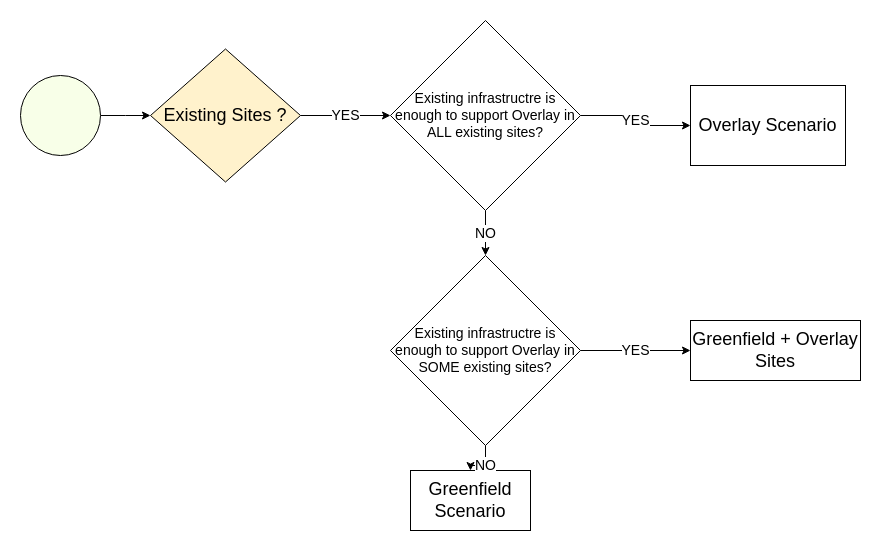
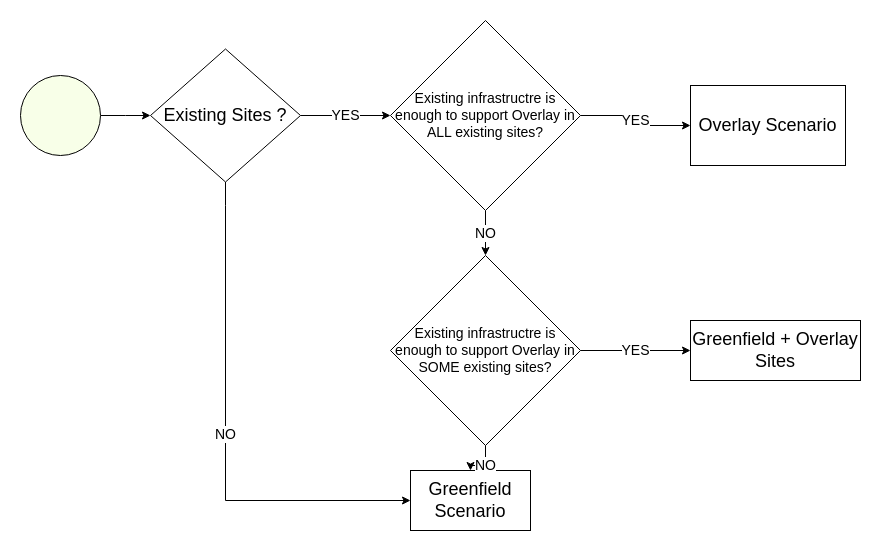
  <mxCell id="0" />
  <mxCell id="1" parent="0" />
  <mxCell id="2" value="" style="edgeStyle=orthogonalEdgeStyle;rounded=0;orthogonalLoop=1;jettySize=auto;html=1;fillColor=#FFFF33;" parent="1" source="3" edge="1"><mxGeometry relative="1" as="geometry"><mxPoint x="150" y="115" as="targetPoint" /></mxGeometry></mxCell>
  <mxCell id="3" value="" style="ellipse;whiteSpace=wrap;html=1;aspect=fixed;fillColor=#F8FFE8;" parent="1" vertex="1"><mxGeometry x="20" y="75" width="80" height="80" as="geometry" /></mxCell>
  <mxCell id="4" value="&lt;font style=&quot;font-size: 14px&quot;&gt;YES&lt;/font&gt;" style="edgeStyle=orthogonalEdgeStyle;rounded=0;orthogonalLoop=1;jettySize=auto;html=1;exitX=1;exitY=0.5;exitDx=0;exitDy=0;entryX=0;entryY=0.5;entryDx=0;entryDy=0;" parent="1" source="6" edge="1" target="9"><mxGeometry relative="1" as="geometry"><mxPoint x="380" y="125" as="targetPoint" /><mxPoint x="390" y="115" as="sourcePoint" /></mxGeometry></mxCell>
- <mxCell id="6" value="&lt;font style=&quot;font-size: 18px&quot;&gt;Existing Sites ?&lt;/font&gt;" style="rhombus;whiteSpace=wrap;html=1;fillColor=#fff2cc;" parent="1" vertex="1"><mxGeometry x="150" y="48.5" width="150" height="133" as="geometry" /></mxCell>
+ <mxCell id="5" value="&lt;font style=&quot;font-size: 14px&quot;&gt;NO&lt;/font&gt;" style="edgeStyle=orthogonalEdgeStyle;rounded=0;orthogonalLoop=1;jettySize=auto;html=1;" parent="1" source="6" target="10" edge="1"><mxGeometry relative="1" as="geometry"><Array as="points"><mxPoint x="225" y="205" /><mxPoint x="225" y="205" /></Array></mxGeometry></mxCell>
+ <mxCell id="6" value="&lt;font style=&quot;font-size: 18px&quot;&gt;Existing Sites ?&lt;/font&gt;" style="rhombus;whiteSpace=wrap;html=1;" parent="1" vertex="1"><mxGeometry x="150" y="48.5" width="150" height="133" as="geometry" /></mxCell>
  <mxCell id="7" value="&lt;font style=&quot;font-size: 14px&quot;&gt;YES&lt;/font&gt;" style="edgeStyle=orthogonalEdgeStyle;rounded=0;orthogonalLoop=1;jettySize=auto;html=1;entryX=0;entryY=0.5;entryDx=0;entryDy=0;" parent="1" source="9" target="11" edge="1"><mxGeometry relative="1" as="geometry"><mxPoint x="670" y="115" as="targetPoint" /></mxGeometry></mxCell>
  <mxCell id="8" value="&lt;font style=&quot;font-size: 14px&quot;&gt;NO&lt;/font&gt;" style="edgeStyle=orthogonalEdgeStyle;rounded=0;orthogonalLoop=1;jettySize=auto;html=1;" edge="1" parent="1" source="9" target="12"><mxGeometry relative="1" as="geometry"><mxPoint x="545" y="245" as="targetPoint" /></mxGeometry></mxCell>
  <mxCell id="9" value="&lt;font style=&quot;font-size: 14px&quot;&gt;Existing infrastructre is enough to support Overlay in ALL existing sites?&lt;/font&gt;" style="rhombus;whiteSpace=wrap;html=1;" parent="1" vertex="1"><mxGeometry x="390" y="20" width="190" height="190" as="geometry" /></mxCell>
  <mxCell id="10" value="&lt;font style=&quot;font-size: 18px&quot;&gt;Greenfield Scenario&lt;/font&gt;" style="rounded=0;whiteSpace=wrap;html=1;" parent="1" vertex="1"><mxGeometry x="410" y="470" width="120" height="60" as="geometry" /></mxCell>
  <mxCell id="11" value="&lt;font style=&quot;font-size: 18px&quot;&gt;Overlay Scenario&lt;/font&gt;" style="rounded=0;whiteSpace=wrap;html=1;" parent="1" vertex="1"><mxGeometry x="690" y="85" width="155" height="80" as="geometry" /></mxCell>
  <mxCell id="12" value="&lt;font style=&quot;font-size: 14px&quot;&gt;Existing infrastructre is enough to support Overlay in SOME existing sites?&lt;/font&gt;" style="rhombus;whiteSpace=wrap;html=1;" vertex="1" parent="1"><mxGeometry x="390" y="255" width="190" height="190" as="geometry" /></mxCell>
  <mxCell id="13" value="&lt;font style=&quot;font-size: 18px&quot;&gt;Greenfield&amp;nbsp;+ Overlay&lt;br&gt;Sites&lt;br&gt;&lt;/font&gt;" style="rounded=0;whiteSpace=wrap;html=1;" vertex="1" parent="1"><mxGeometry x="690" y="320" width="170" height="60" as="geometry" /></mxCell>
  <mxCell id="14" value="&lt;font style=&quot;font-size: 14px&quot;&gt;YES&lt;/font&gt;" style="edgeStyle=orthogonalEdgeStyle;rounded=0;orthogonalLoop=1;jettySize=auto;html=1;exitX=1;exitY=0.5;exitDx=0;exitDy=0;" edge="1" parent="1" source="12"><mxGeometry relative="1" as="geometry"><mxPoint x="690" y="350" as="targetPoint" /><mxPoint x="590" y="125" as="sourcePoint" /></mxGeometry></mxCell>
  <mxCell id="15" value="&lt;font style=&quot;font-size: 14px&quot;&gt;NO&lt;/font&gt;" style="edgeStyle=orthogonalEdgeStyle;rounded=0;orthogonalLoop=1;jettySize=auto;html=1;exitX=0.5;exitY=1;exitDx=0;exitDy=0;" edge="1" parent="1" source="12" target="10"><mxGeometry relative="1" as="geometry"><mxPoint x="495" y="220" as="sourcePoint" /><mxPoint x="495" y="265" as="targetPoint" /></mxGeometry></mxCell>
